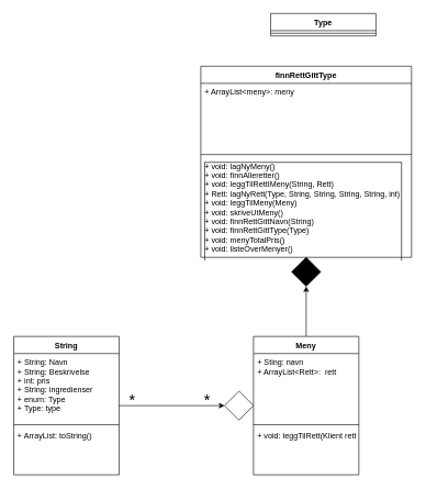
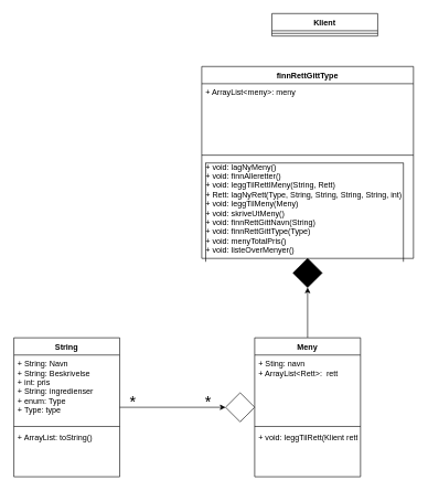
  <mxCell id="0" />
  <mxCell id="1" parent="0" />
  <mxCell id="2" style="edgeStyle=none;html=1;entryX=0;entryY=0.5;entryDx=0;entryDy=0;" edge="1" parent="1" source="3" target="18"><mxGeometry relative="1" as="geometry" /></mxCell>
  <mxCell id="3" value="String" style="swimlane;fontStyle=1;align=center;verticalAlign=top;childLayout=stackLayout;horizontal=1;startSize=26;horizontalStack=0;resizeParent=1;resizeParentMax=0;resizeLast=0;collapsible=1;marginBottom=0;" parent="1" vertex="1"><mxGeometry x="20" y="510" width="160" height="210" as="geometry" /></mxCell>
  <mxCell id="4" value="+ String: Navn&#10;+ String: Beskrivelse&#10;+ int: pris&#10;+ String: ingredienser&#10;+ enum: Type&#10;+ Type: type" style="text;strokeColor=none;fillColor=none;align=left;verticalAlign=top;spacingLeft=4;spacingRight=4;overflow=hidden;rotatable=0;points=[[0,0.5],[1,0.5]];portConstraint=eastwest;" parent="3" vertex="1"><mxGeometry y="26" width="160" height="104" as="geometry" /></mxCell>
  <mxCell id="5" value="" style="line;strokeWidth=1;fillColor=none;align=left;verticalAlign=middle;spacingTop=-1;spacingLeft=3;spacingRight=3;rotatable=0;labelPosition=right;points=[];portConstraint=eastwest;" parent="3" vertex="1"><mxGeometry y="130" width="160" height="8" as="geometry" /></mxCell>
  <mxCell id="6" value="+ ArrayList: toString()" style="text;strokeColor=none;fillColor=none;align=left;verticalAlign=top;spacingLeft=4;spacingRight=4;overflow=hidden;rotatable=0;points=[[0,0.5],[1,0.5]];portConstraint=eastwest;" parent="3" vertex="1"><mxGeometry y="138" width="160" height="72" as="geometry" /></mxCell>
  <mxCell id="7" style="edgeStyle=none;html=1;entryX=0.5;entryY=1;entryDx=0;entryDy=0;fontSize=24;" edge="1" parent="1" source="8" target="21"><mxGeometry relative="1" as="geometry" /></mxCell>
  <mxCell id="8" value="Meny" style="swimlane;fontStyle=1;align=center;verticalAlign=top;childLayout=stackLayout;horizontal=1;startSize=26;horizontalStack=0;resizeParent=1;resizeParentMax=0;resizeLast=0;collapsible=1;marginBottom=0;" parent="1" vertex="1"><mxGeometry x="384" y="510" width="160" height="210" as="geometry" /></mxCell>
  <mxCell id="9" value="+ Sting: navn&#10;+ ArrayList&lt;Rett&gt;:  rett&#10;" style="text;strokeColor=none;fillColor=none;align=left;verticalAlign=top;spacingLeft=4;spacingRight=4;overflow=hidden;rotatable=0;points=[[0,0.5],[1,0.5]];portConstraint=eastwest;" parent="8" vertex="1"><mxGeometry y="26" width="160" height="104" as="geometry" /></mxCell>
  <mxCell id="10" value="" style="line;strokeWidth=1;fillColor=none;align=left;verticalAlign=middle;spacingTop=-1;spacingLeft=3;spacingRight=3;rotatable=0;labelPosition=right;points=[];portConstraint=eastwest;" parent="8" vertex="1"><mxGeometry y="130" width="160" height="8" as="geometry" /></mxCell>
  <mxCell id="11" value="+ void: leggTilRett(Klient rett)" style="text;strokeColor=none;fillColor=none;align=left;verticalAlign=top;spacingLeft=4;spacingRight=4;overflow=hidden;rotatable=0;points=[[0,0.5],[1,0.5]];portConstraint=eastwest;" parent="8" vertex="1"><mxGeometry y="138" width="160" height="72" as="geometry" /></mxCell>
  <mxCell id="12" value="finnRettGittType" style="swimlane;fontStyle=1;align=center;verticalAlign=top;childLayout=stackLayout;horizontal=1;startSize=26;horizontalStack=0;resizeParent=1;resizeParentMax=0;resizeLast=0;collapsible=1;marginBottom=0;" parent="1" vertex="1"><mxGeometry x="304" y="100" width="320" height="290" as="geometry" /></mxCell>
  <mxCell id="13" value="+ ArrayList&lt;meny&gt;: meny" style="text;strokeColor=none;fillColor=none;align=left;verticalAlign=top;spacingLeft=4;spacingRight=4;overflow=hidden;rotatable=0;points=[[0,0.5],[1,0.5]];portConstraint=eastwest;" parent="12" vertex="1"><mxGeometry y="26" width="320" height="104" as="geometry" /></mxCell>
  <mxCell id="14" value="" style="line;strokeWidth=1;fillColor=none;align=left;verticalAlign=middle;spacingTop=-1;spacingLeft=3;spacingRight=3;rotatable=0;labelPosition=right;points=[];portConstraint=eastwest;" parent="12" vertex="1"><mxGeometry y="130" width="320" height="8" as="geometry" /></mxCell>
  <mxCell id="15" value="+ void: lagNyMeny()&#10;+ void: finnAlleretter()&#10;+ void: leggTilRettIMeny(String, Rett)&#10;+ Rett: lagNyRett(Type, String, String, String, String, int)&#10;+ void: leggTilMeny(Meny)&#10;+ void: skriveUtMeny()&#10;+ void: finnRettGittNavn(String)&#10;+ void: finnRettGittType(Type)&#10;+ void: menyTotalPris()&#10;+ void: listeOverMenyer()&#10;&#10;" style="text;strokeColor=none;fillColor=none;align=left;verticalAlign=top;spacingLeft=4;spacingRight=4;overflow=hidden;rotatable=0;points=[[0,0.5],[1,0.5]];portConstraint=eastwest;labelBorderColor=default;" parent="12" vertex="1"><mxGeometry y="138" width="320" height="152" as="geometry" /></mxCell>
- <mxCell id="16" value="Type" style="swimlane;fontStyle=1;align=center;verticalAlign=top;childLayout=stackLayout;horizontal=1;startSize=26;horizontalStack=0;resizeParent=1;resizeParentMax=0;resizeLast=0;collapsible=1;marginBottom=0;" parent="1" vertex="1"><mxGeometry x="410" y="20" width="160" height="34" as="geometry" /></mxCell>
+ <mxCell id="16" value="Klient" style="swimlane;fontStyle=1;align=center;verticalAlign=top;childLayout=stackLayout;horizontal=1;startSize=26;horizontalStack=0;resizeParent=1;resizeParentMax=0;resizeLast=0;collapsible=1;marginBottom=0;" parent="1" vertex="1"><mxGeometry x="410" y="20" width="160" height="34" as="geometry" /></mxCell>
  <mxCell id="17" value="" style="line;strokeWidth=1;fillColor=none;align=left;verticalAlign=middle;spacingTop=-1;spacingLeft=3;spacingRight=3;rotatable=0;labelPosition=right;points=[];portConstraint=eastwest;" parent="16" vertex="1"><mxGeometry y="26" width="160" height="8" as="geometry" /></mxCell>
  <mxCell id="18" value="" style="rhombus;whiteSpace=wrap;html=1;fillColor=#FFFFFF;" vertex="1" parent="1"><mxGeometry x="340" y="593" width="44" height="44" as="geometry" /></mxCell>
  <mxCell id="19" value="&lt;font style=&quot;font-size: 24px&quot;&gt;*&lt;/font&gt;" style="text;html=1;strokeColor=none;fillColor=none;align=center;verticalAlign=middle;whiteSpace=wrap;rounded=0;" vertex="1" parent="1"><mxGeometry x="170" y="593" width="60" height="30" as="geometry" /></mxCell>
  <mxCell id="20" value="&lt;font style=&quot;font-size: 24px&quot;&gt;*&lt;/font&gt;" style="text;html=1;strokeColor=none;fillColor=none;align=center;verticalAlign=middle;whiteSpace=wrap;rounded=0;" vertex="1" parent="1"><mxGeometry x="283.5" y="593" width="60" height="30" as="geometry" /></mxCell>
  <mxCell id="21" value="" style="rhombus;whiteSpace=wrap;html=1;fillColor=#000000;" vertex="1" parent="1"><mxGeometry x="442" y="390" width="44" height="44" as="geometry" /></mxCell>
